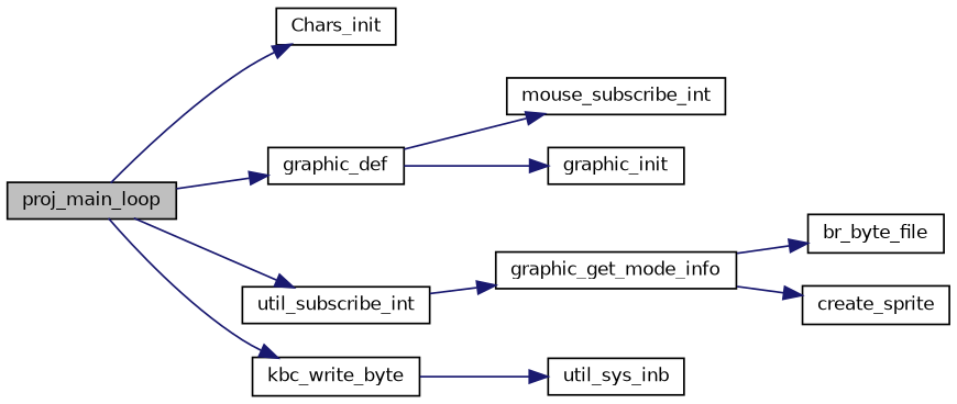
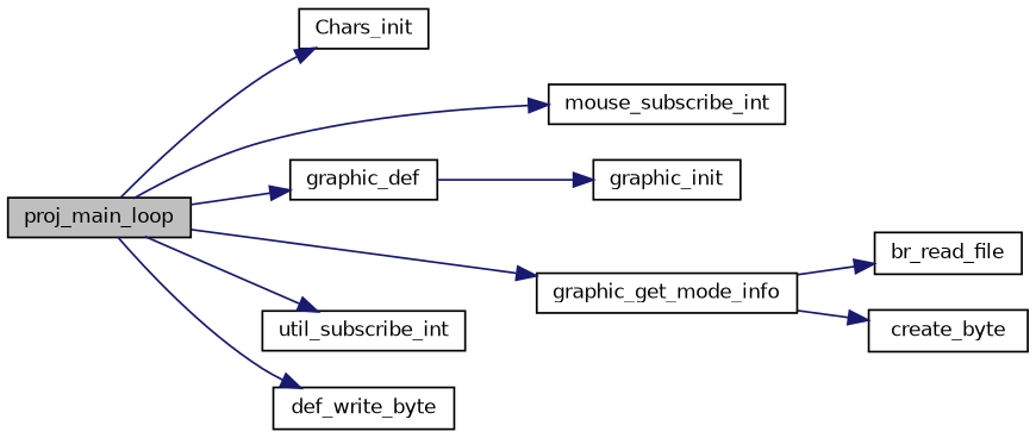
  digraph {
    rankdir=LR
    node [color=black fillcolor=white fontname=Helvetica fontsize=10 shape=record style=filled]
    edge [color=midnightblue fontname=Helvetica fontsize=10 labelfontname=Helvetica labelfontsize=10 style=solid]
    n1 [fillcolor=grey75 fontcolor=black height=0.2 label=proj_main_loop width=0.4]
    n2 [height=0.2 label=Chars_init width=0.4]
    n3 [height=0.2 label=graphic_def width=0.4]
    n4 [height=0.2 label=graphic_get_mode_info width=0.4]
-   n5 [height=0.2 label=kbc_write_byte width=0.4]
+   n5 [height=0.2 label=def_write_byte width=0.4]
    n6 [height=0.2 label=util_subscribe_int width=0.4]
    n7 [height=0.2 label=mouse_subscribe_int width=0.4]
-   n8 [height=0.2 label=br_byte_file width=0.4]
-   n9 [height=0.2 label=create_sprite width=0.4]
+   n8 [height=0.2 label=br_read_file width=0.4]
+   n9 [height=0.2 label=create_byte width=0.4]
    n10 [height=0.2 label=graphic_init width=0.4]
-   n11 [height=0.2 label=util_sys_inb width=0.4]
    n1 -> n2
    n1 -> n3
-   n6 -> n4
+   n1 -> n4
    n1 -> n5
    n1 -> n6
-   n3 -> n7
+   n1 -> n7
    n3 -> n10
    n4 -> n8
    n4 -> n9
-   n5 -> n11
  }
